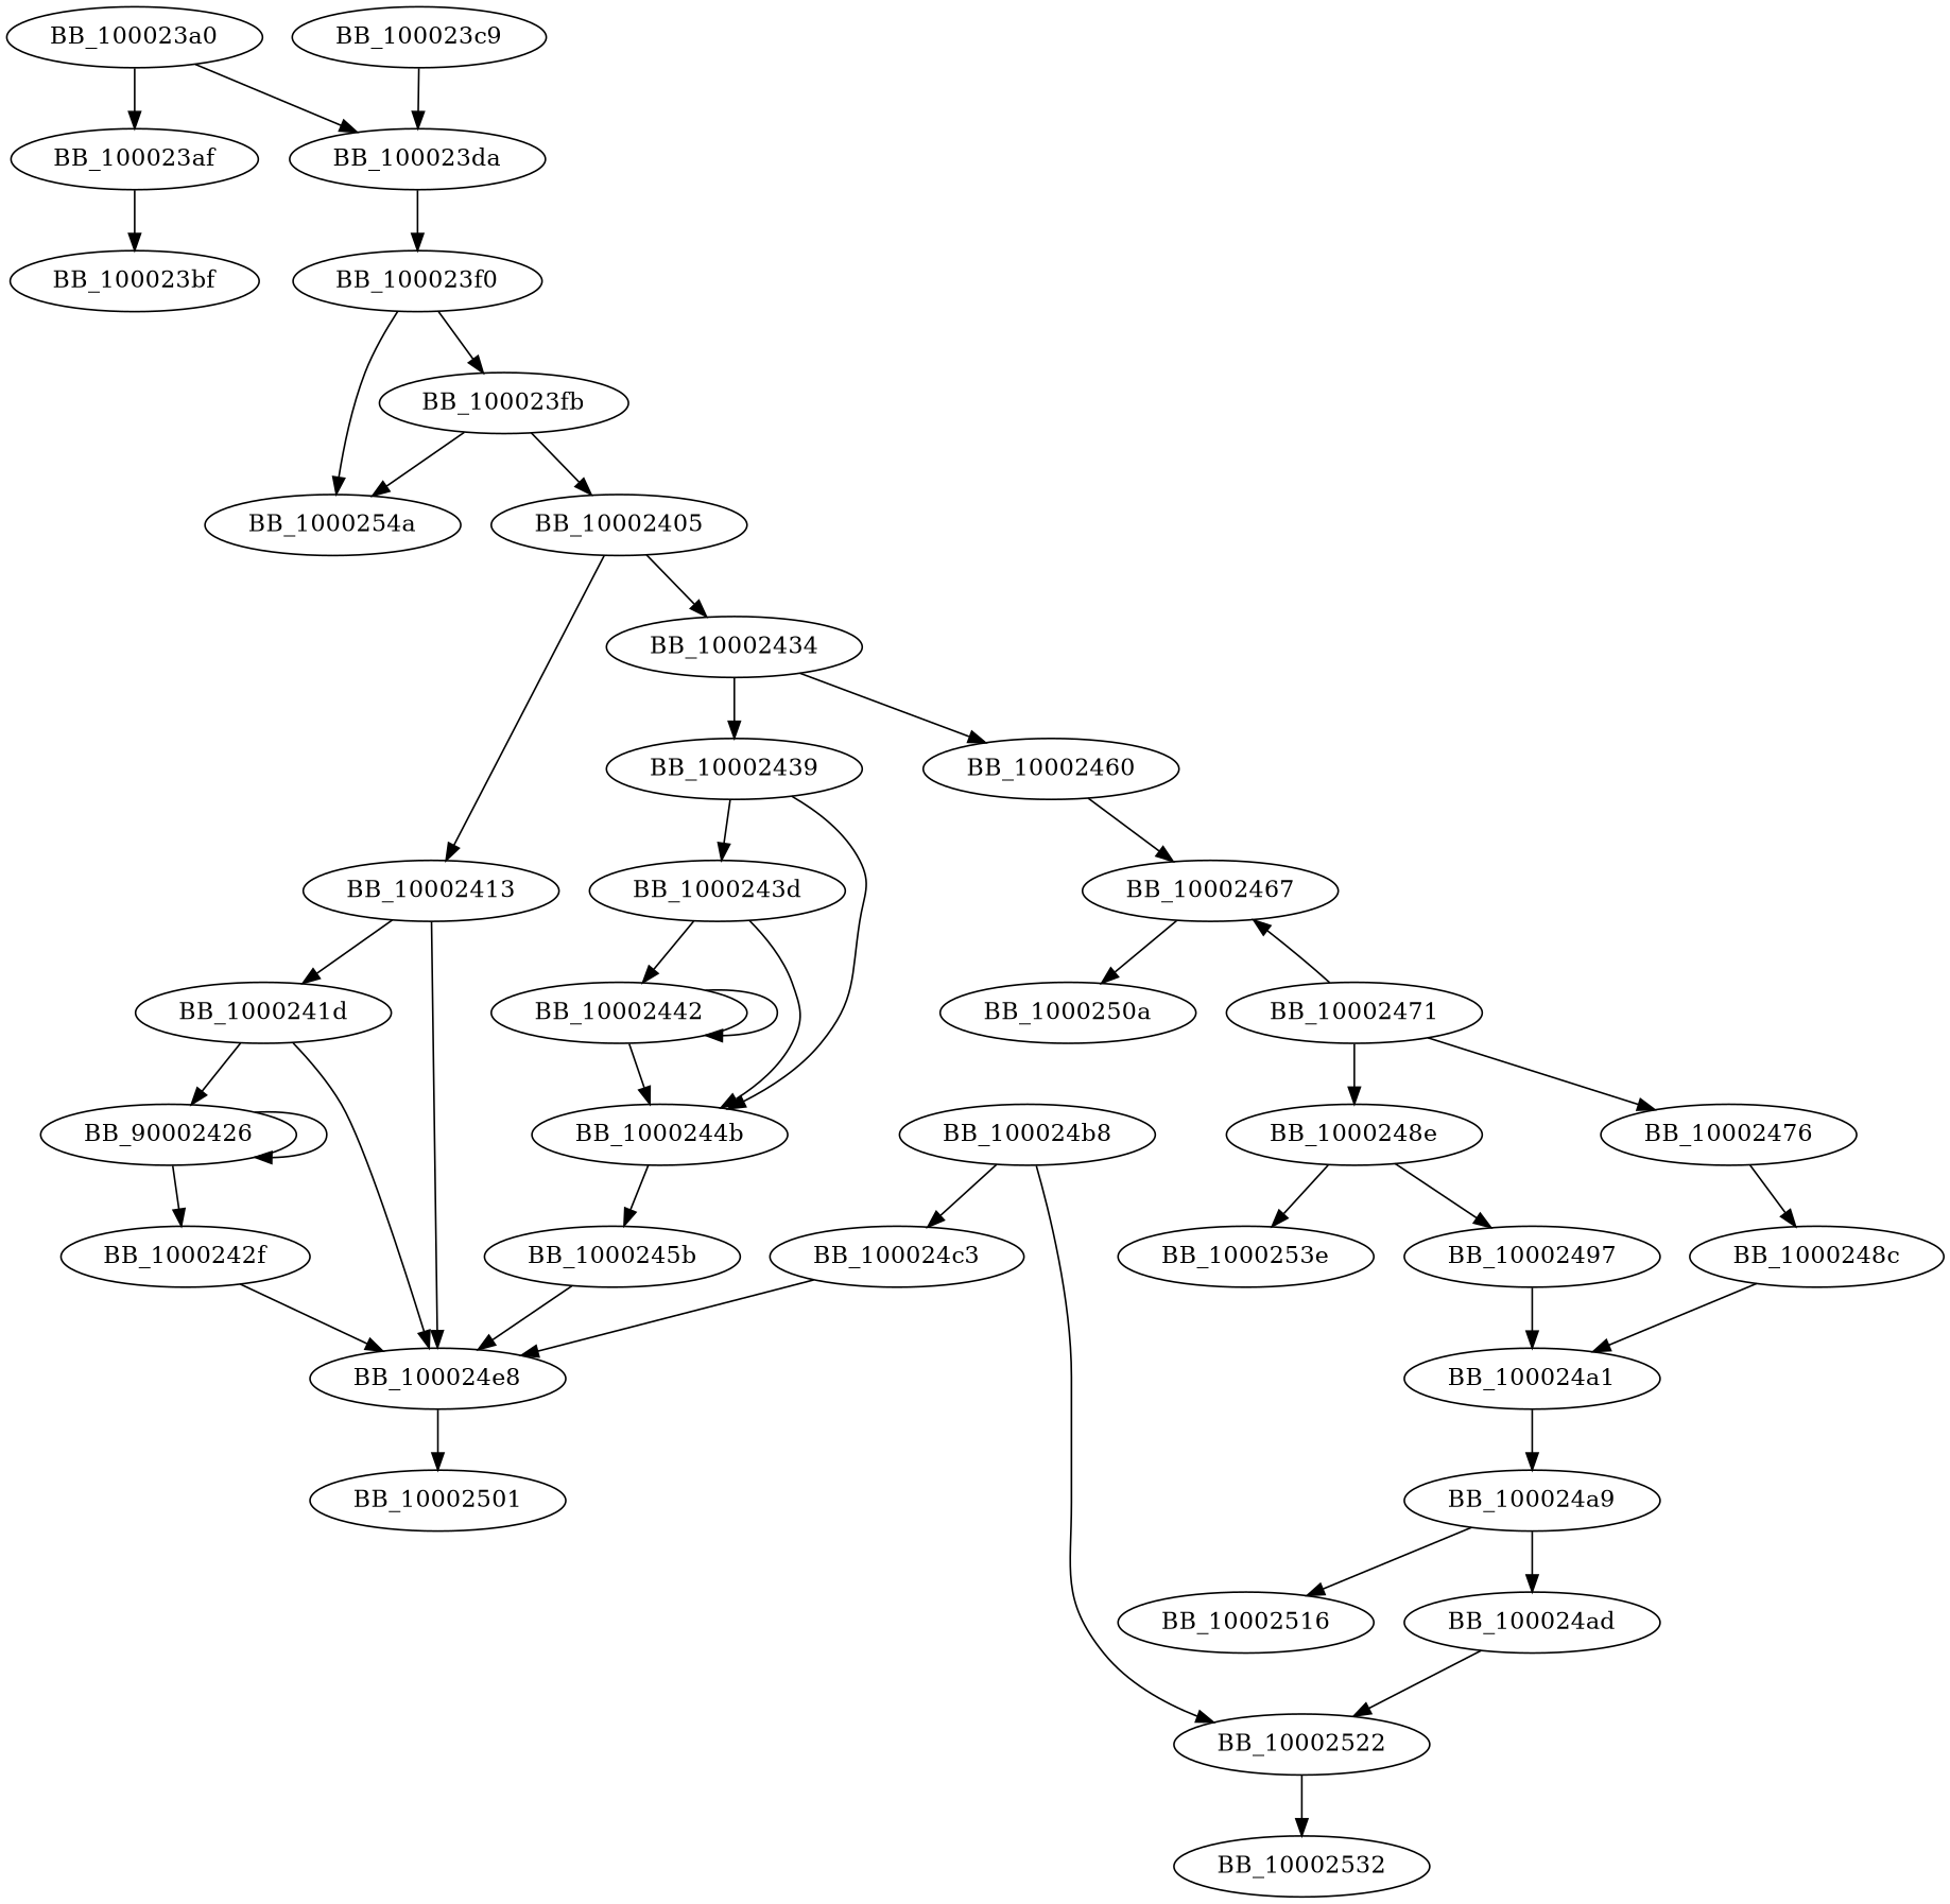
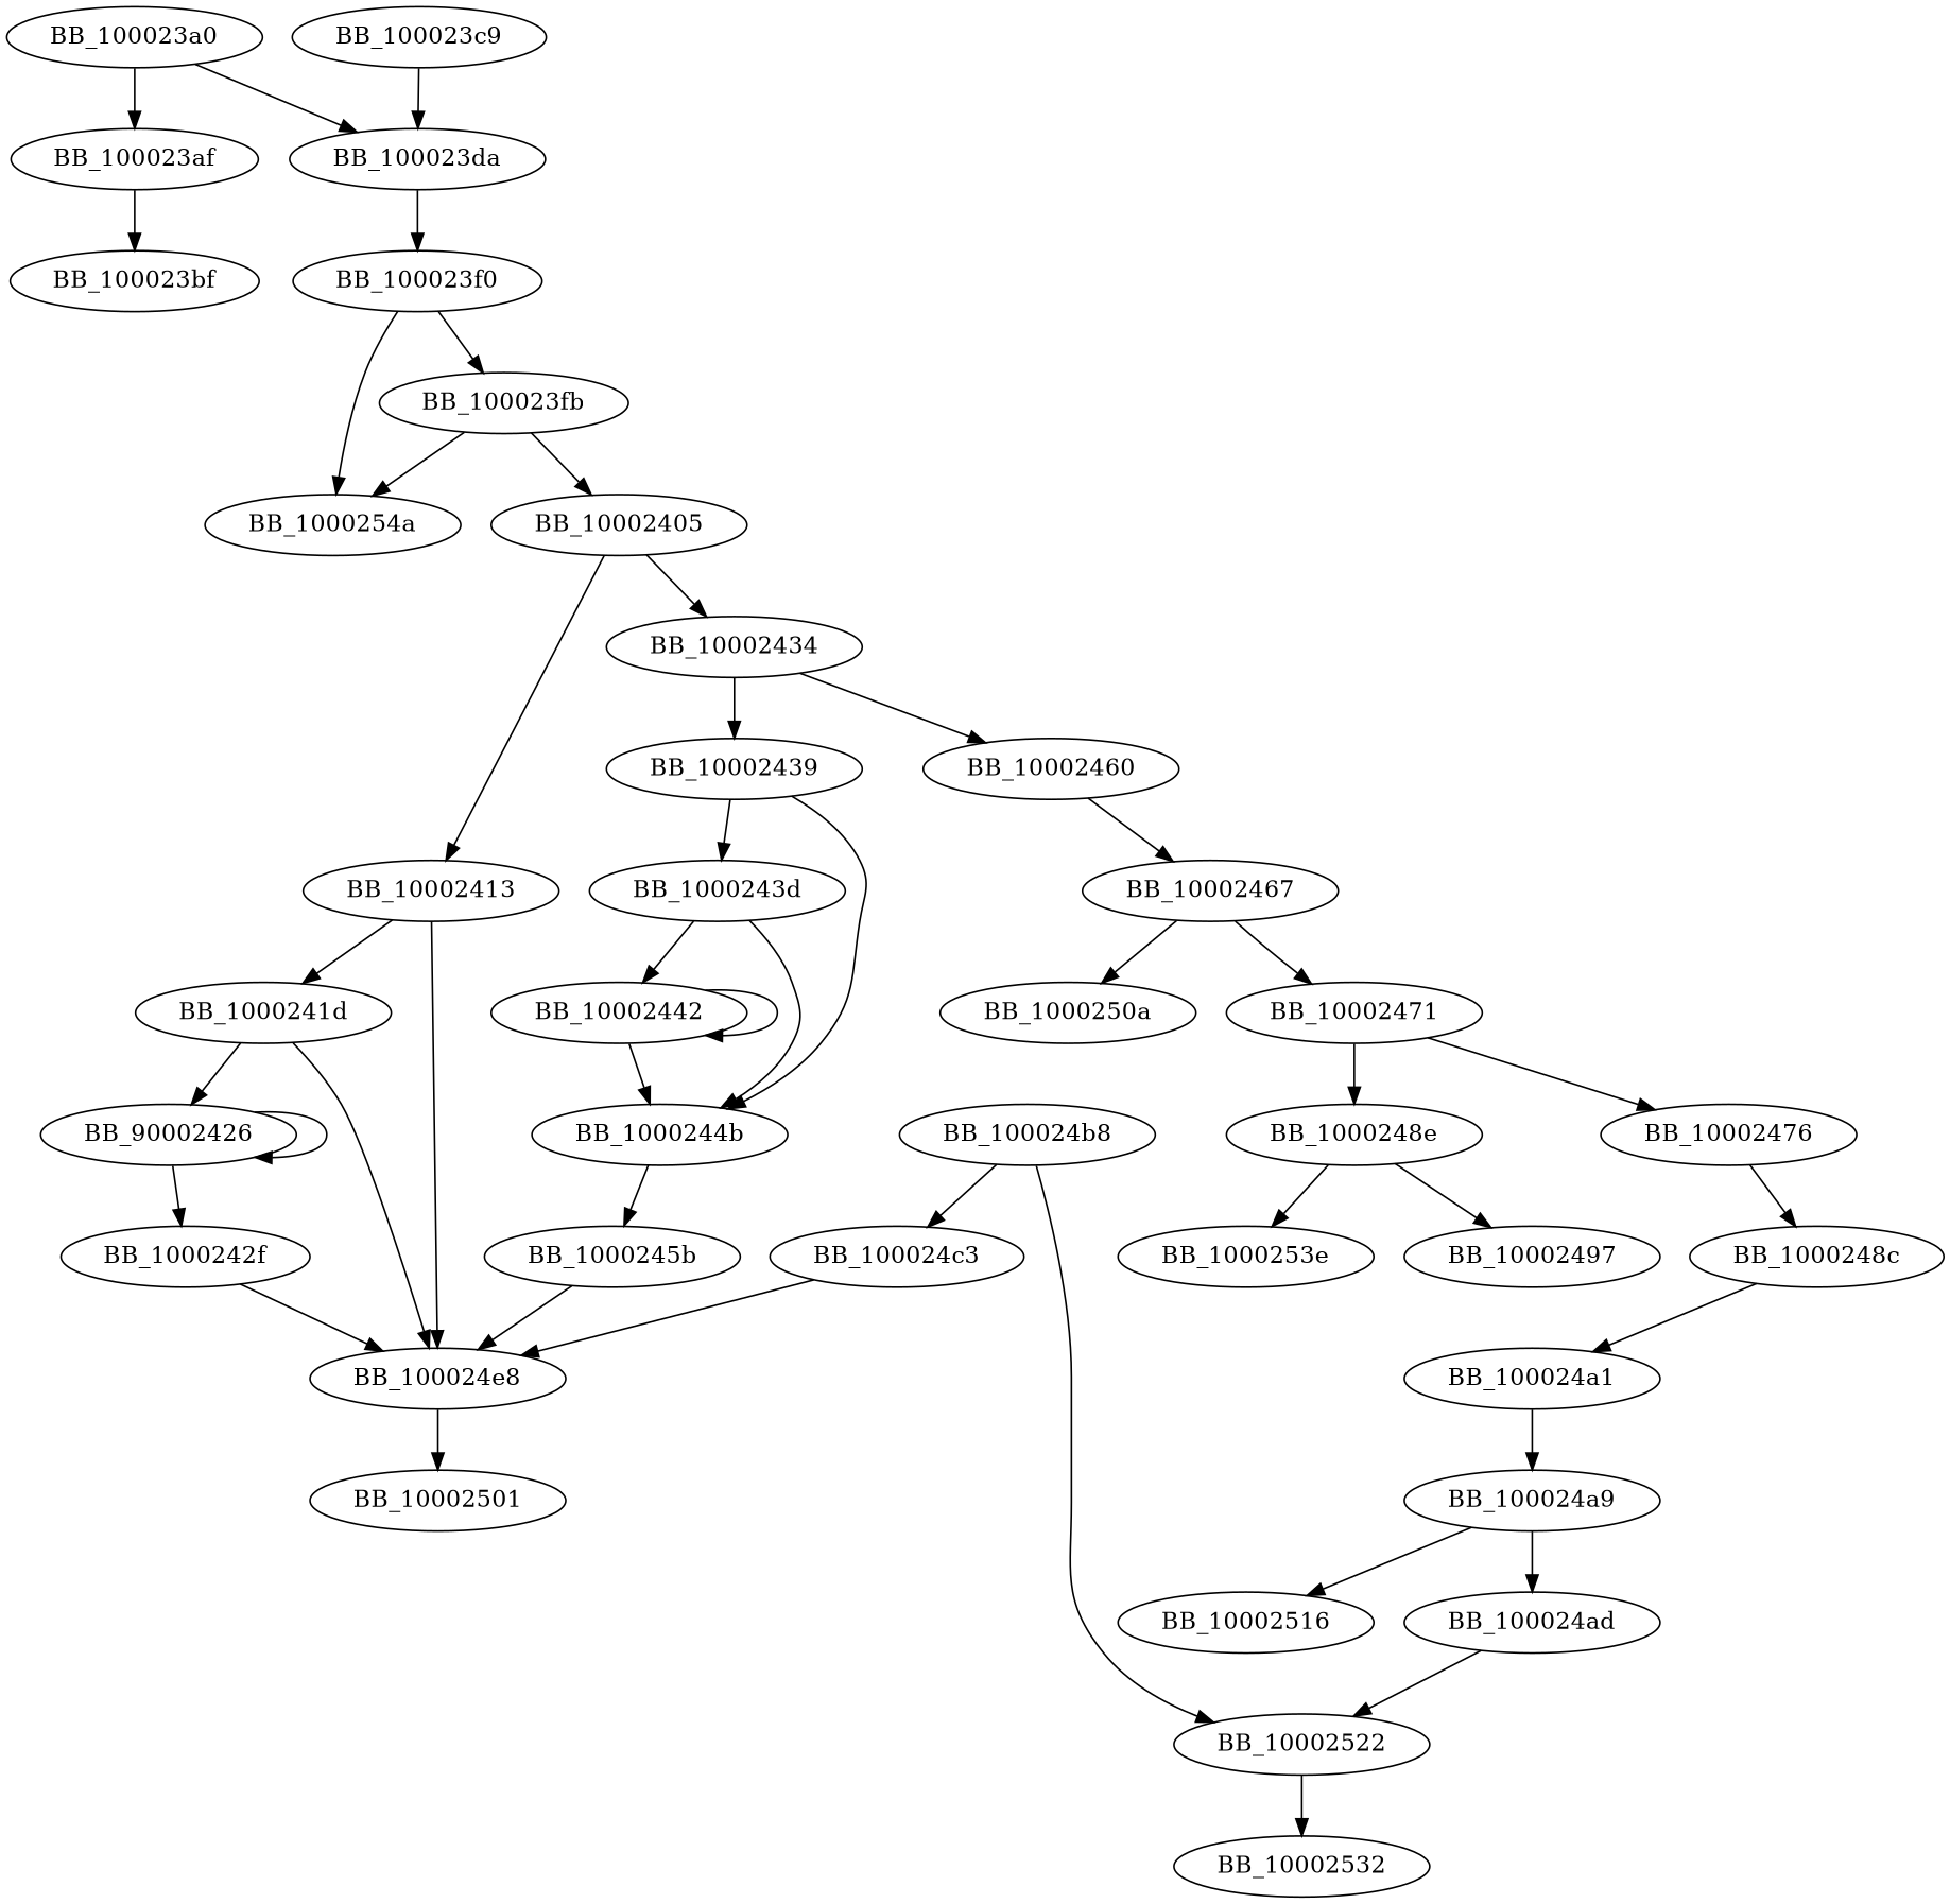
  digraph {
    BB_100023a0
    BB_100023af
    BB_100023da
    BB_100023bf
    BB_100023c9
    BB_100023f0
    BB_100023fb
    BB_1000254a
    BB_10002405
    BB_10002413
    BB_10002434
    BB_1000241d
    BB_100024e8
    BB_10002439
    BB_10002460
    n16 [label=BB_90002426]
    BB_10002501
    BB_1000243d
    BB_1000244b
    BB_10002467
    BB_1000242f
    BB_10002442
    BB_1000245b
    BB_10002471
    BB_1000250a
    BB_10002476
    BB_1000248e
    BB_1000248c
    BB_10002497
    BB_1000253e
    BB_100024a1
    BB_100024a9
    BB_100024ad
    BB_10002516
    BB_10002522
    BB_100024b8
    BB_100024c3
    BB_10002532
    BB_100023a0 -> BB_100023af
    BB_100023a0 -> BB_100023da
    BB_100023af -> BB_100023bf
    BB_100023da -> BB_100023f0
    BB_100023c9 -> BB_100023da
    BB_100023f0 -> BB_100023fb
    BB_100023f0 -> BB_1000254a
    BB_100023fb -> BB_1000254a
    BB_100023fb -> BB_10002405
    BB_10002405 -> BB_10002413
    BB_10002405 -> BB_10002434
    BB_10002413 -> BB_1000241d
    BB_10002413 -> BB_100024e8
    BB_10002434 -> BB_10002439
    BB_10002434 -> BB_10002460
    BB_1000241d -> BB_100024e8
    BB_1000241d -> n16
    BB_100024e8 -> BB_10002501
    BB_10002439 -> BB_1000243d
    BB_10002439 -> BB_1000244b
    BB_10002460 -> BB_10002467
    n16 -> n16
    n16 -> BB_1000242f
    BB_1000243d -> BB_1000244b
    BB_1000243d -> BB_10002442
    BB_1000244b -> BB_1000245b
-   BB_10002471 -> BB_10002467
+   BB_10002467 -> BB_10002471
    BB_10002467 -> BB_1000250a
    BB_1000242f -> BB_100024e8
    BB_10002442 -> BB_1000244b
    BB_10002442 -> BB_10002442
    BB_1000245b -> BB_100024e8
    BB_10002471 -> BB_10002476
    BB_10002471 -> BB_1000248e
    BB_10002476 -> BB_1000248c
    BB_1000248e -> BB_10002497
    BB_1000248e -> BB_1000253e
    BB_1000248c -> BB_100024a1
-   BB_10002497 -> BB_100024a1
    BB_100024a1 -> BB_100024a9
    BB_100024a9 -> BB_100024ad
    BB_100024a9 -> BB_10002516
    BB_100024ad -> BB_10002522
    BB_10002522 -> BB_10002532
    BB_100024b8 -> BB_10002522
    BB_100024b8 -> BB_100024c3
    BB_100024c3 -> BB_100024e8
  }
